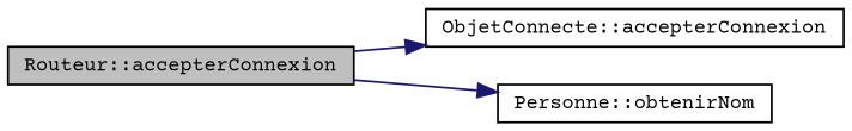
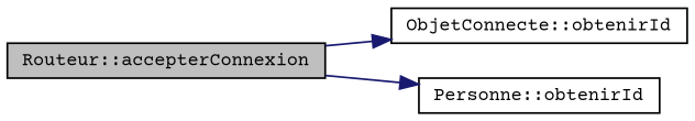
  digraph {
    fontname="Courier Prime"
    rankdir=LR
    node [color=black fontname="Courier Prime" fontsize=10 shape=record]
    edge [color=midnightblue fontname="Courier Prime" fontsize=10 labelfontname=Helvetica labelfontsize=10 style=solid]
    n1 [fillcolor=grey75 fontcolor=black height=0.2 label="Routeur::accepterConnexion" style=filled width=0.4]
-   n2 [height=0.2 label="ObjetConnecte::accepterConnexion" width=0.4]
-   n3 [height=0.2 label="Personne::obtenirNom" width=0.4]
+   n2 [height=0.2 label="ObjetConnecte::obtenirId" width=0.4]
+   n3 [height=0.2 label="Personne::obtenirId" width=0.4]
    n1 -> n2
    n1 -> n3
  }
